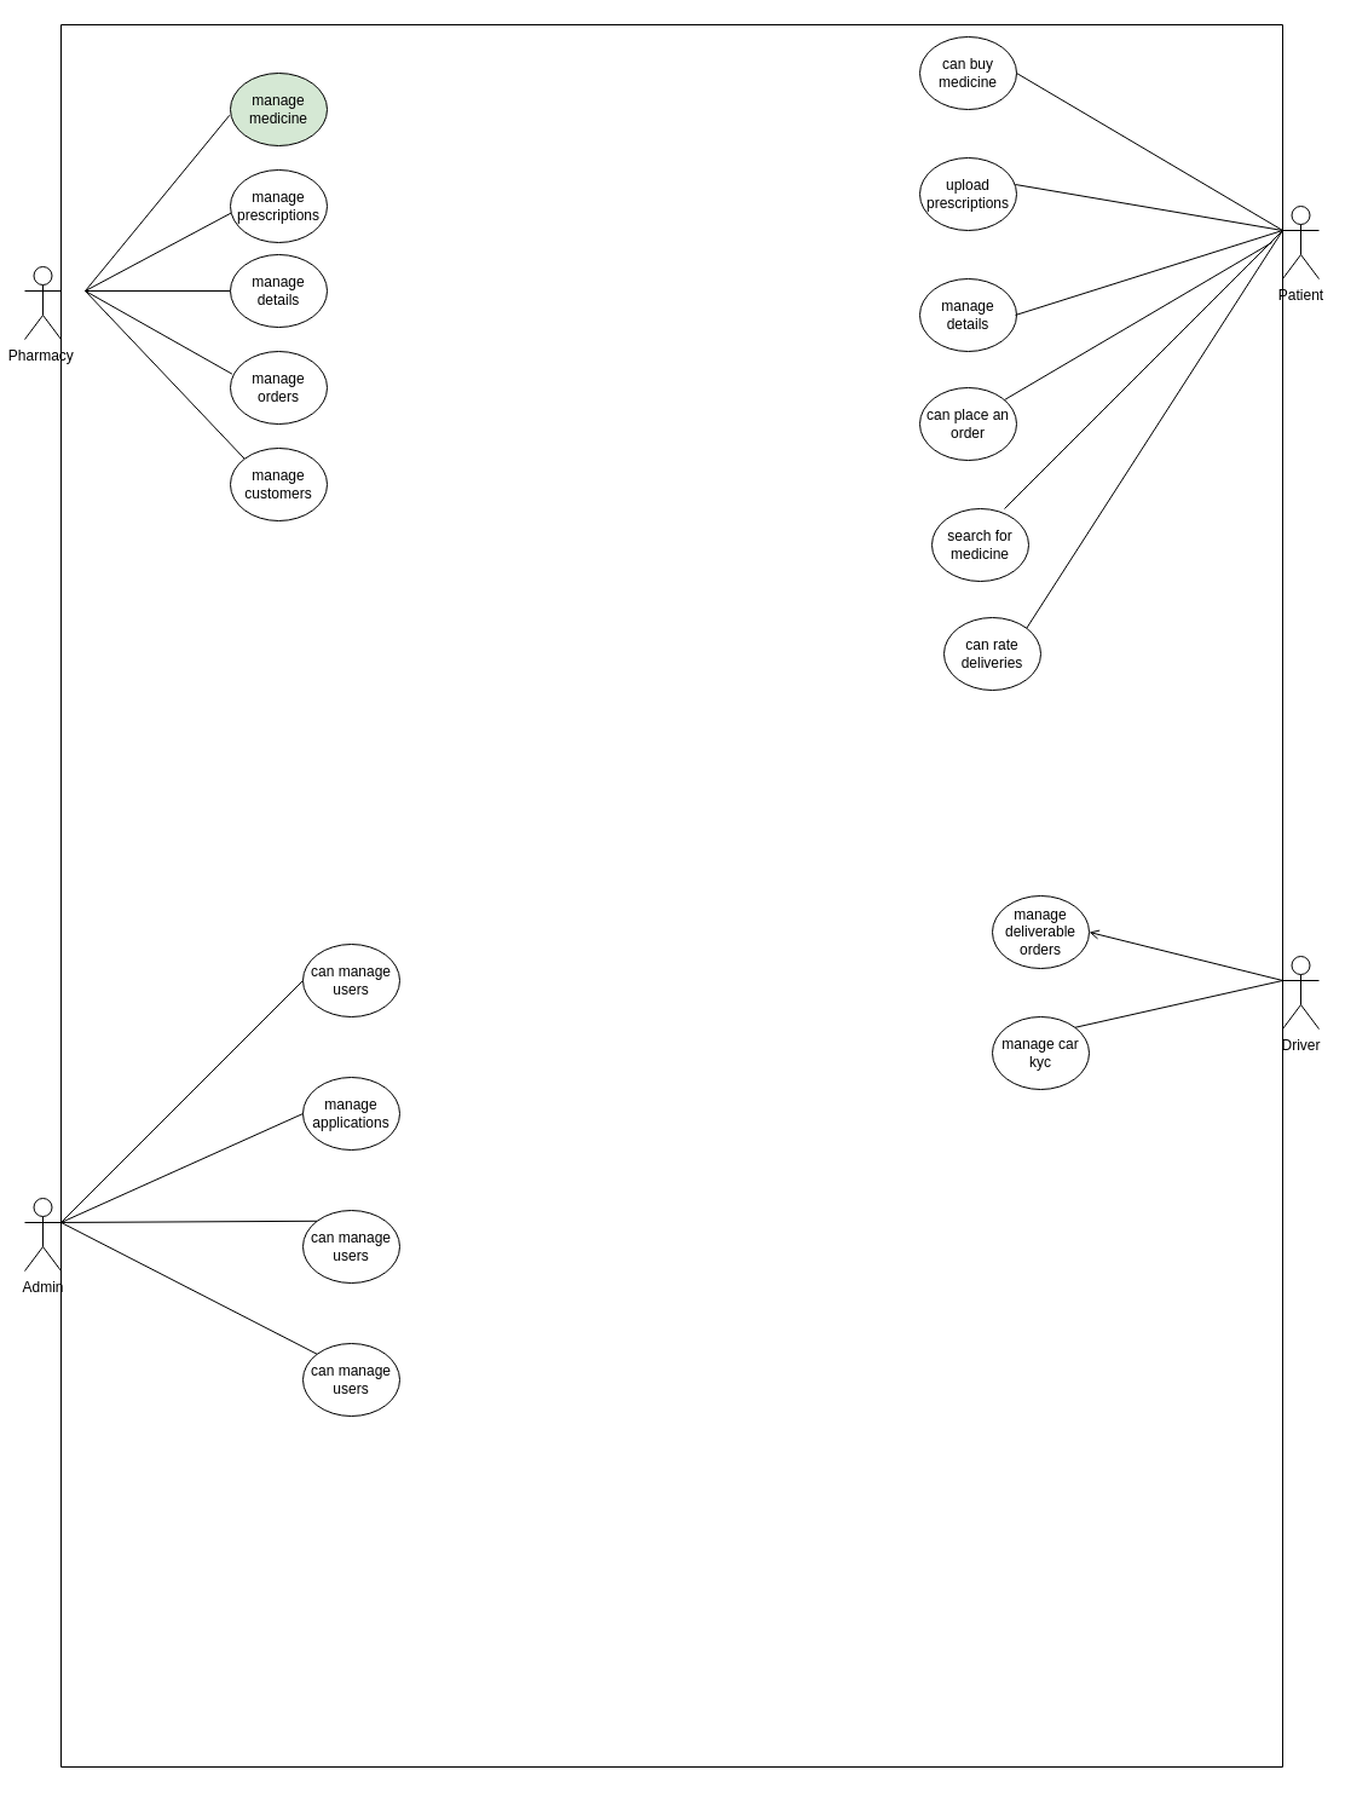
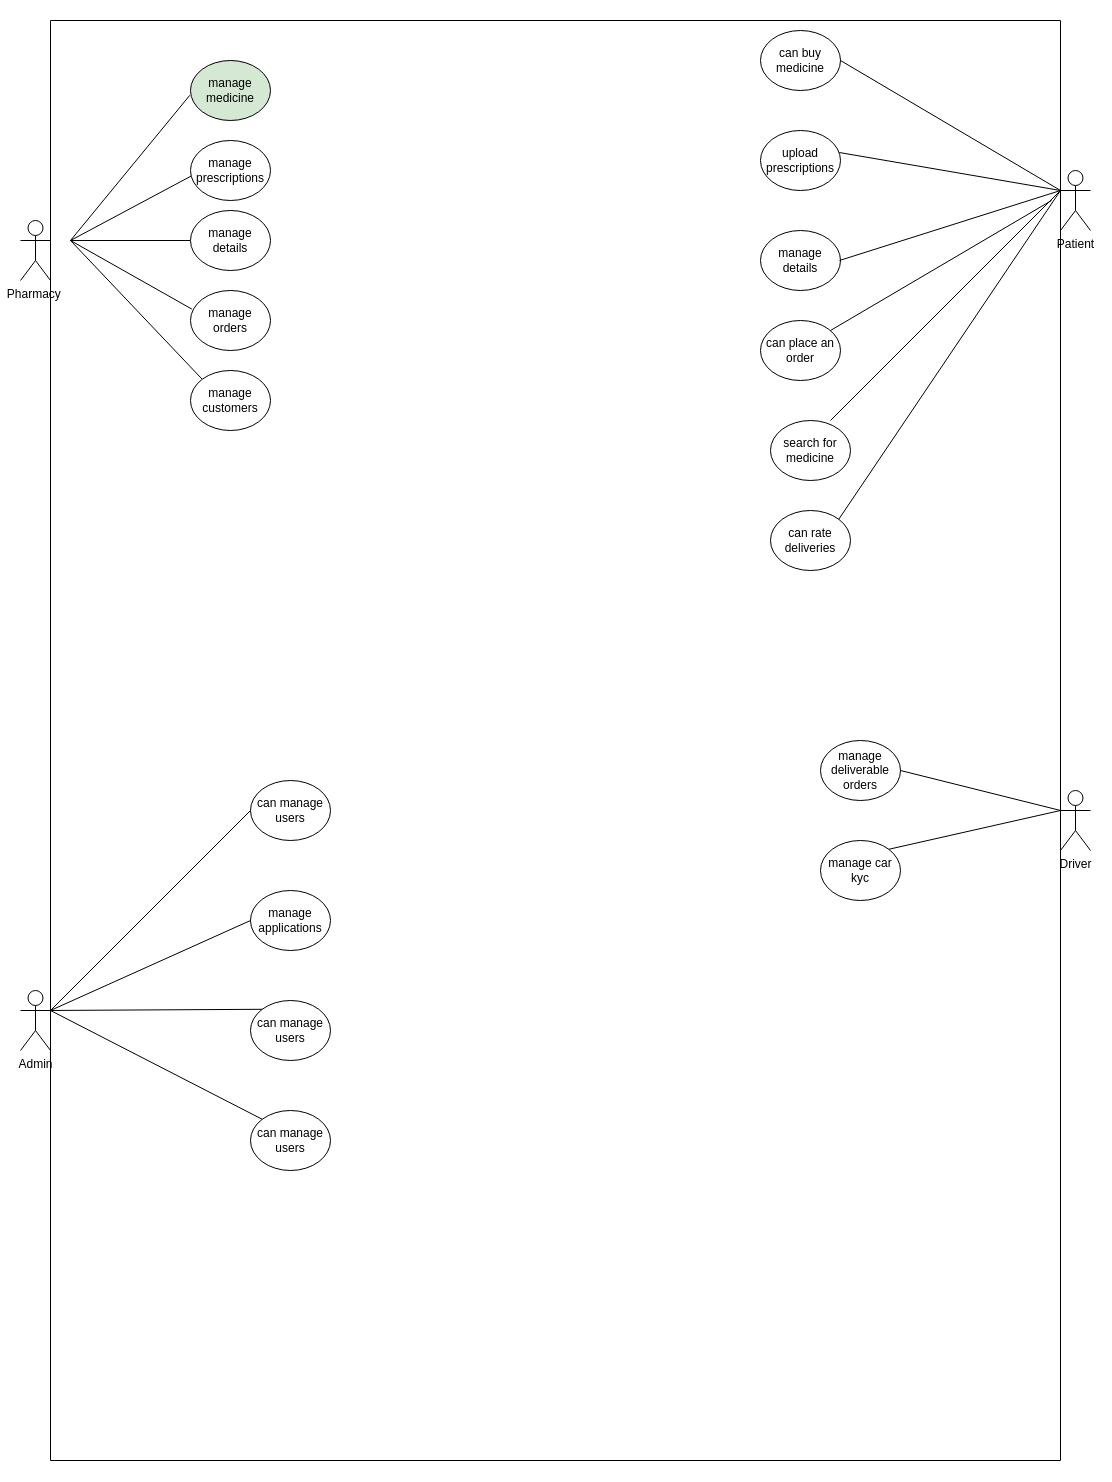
  <mxCell id="0" />
  <mxCell id="1" parent="0" />
  <mxCell id="2" value="Pharmacy&amp;nbsp;" style="shape=umlActor;verticalLabelPosition=bottom;verticalAlign=top;html=1;outlineConnect=0;" vertex="1" parent="1"><mxGeometry x="20" y="220" width="30" height="60" as="geometry" /></mxCell>
  <mxCell id="3" value="Patient" style="shape=umlActor;verticalLabelPosition=bottom;verticalAlign=top;html=1;outlineConnect=0;" vertex="1" parent="1"><mxGeometry x="1060" y="170" width="30" height="60" as="geometry" /></mxCell>
  <mxCell id="4" value="Admin" style="shape=umlActor;verticalLabelPosition=bottom;verticalAlign=top;html=1;outlineConnect=0;" vertex="1" parent="1"><mxGeometry x="20" y="990" width="30" height="60" as="geometry" /></mxCell>
  <mxCell id="5" value="" style="endArrow=none;html=1;rounded=0;entryX=-0.009;entryY=0.58;entryDx=0;entryDy=0;entryPerimeter=0;" edge="1" parent="1" target="36"><mxGeometry width="50" height="50" relative="1" as="geometry"><mxPoint x="70" y="240" as="sourcePoint" /><mxPoint x="120" y="190" as="targetPoint" /></mxGeometry></mxCell>
  <mxCell id="6" value="" style="endArrow=none;html=1;rounded=0;entryX=0.017;entryY=0.586;entryDx=0;entryDy=0;entryPerimeter=0;" edge="1" parent="1" target="37"><mxGeometry width="50" height="50" relative="1" as="geometry"><mxPoint x="70" y="240" as="sourcePoint" /><mxPoint x="120" y="190" as="targetPoint" /></mxGeometry></mxCell>
  <mxCell id="7" value="" style="endArrow=none;html=1;rounded=0;entryX=0;entryY=0.5;entryDx=0;entryDy=0;" edge="1" parent="1" target="38"><mxGeometry width="50" height="50" relative="1" as="geometry"><mxPoint x="70" y="240" as="sourcePoint" /><mxPoint x="120" y="190" as="targetPoint" /></mxGeometry></mxCell>
  <mxCell id="8" value="" style="endArrow=none;html=1;rounded=0;entryX=0.017;entryY=0.31;entryDx=0;entryDy=0;entryPerimeter=0;" edge="1" parent="1" target="39"><mxGeometry width="50" height="50" relative="1" as="geometry"><mxPoint x="70" y="240" as="sourcePoint" /><mxPoint x="120" y="190" as="targetPoint" /></mxGeometry></mxCell>
  <mxCell id="9" value="" style="endArrow=none;html=1;rounded=0;entryX=0;entryY=0;entryDx=0;entryDy=0;" edge="1" parent="1" target="40"><mxGeometry width="50" height="50" relative="1" as="geometry"><mxPoint x="70" y="240" as="sourcePoint" /><mxPoint x="120" y="190" as="targetPoint" /></mxGeometry></mxCell>
  <mxCell id="10" value="can buy medicine" style="ellipse;whiteSpace=wrap;html=1;" vertex="1" parent="1"><mxGeometry x="760" y="30" width="80" height="60" as="geometry" /></mxCell>
  <mxCell id="11" value="upload prescriptions" style="ellipse;whiteSpace=wrap;html=1;" vertex="1" parent="1"><mxGeometry x="760" y="130" width="80" height="60" as="geometry" /></mxCell>
  <mxCell id="12" value="manage details" style="ellipse;whiteSpace=wrap;html=1;" vertex="1" parent="1"><mxGeometry x="760" y="230" width="80" height="60" as="geometry" /></mxCell>
  <mxCell id="13" value="can place an order" style="ellipse;whiteSpace=wrap;html=1;" vertex="1" parent="1"><mxGeometry x="760" y="320" width="80" height="60" as="geometry" /></mxCell>
  <mxCell id="14" value="search for medicine" style="ellipse;whiteSpace=wrap;html=1;" vertex="1" parent="1"><mxGeometry x="770" y="420" width="80" height="60" as="geometry" /></mxCell>
  <mxCell id="15" value="" style="endArrow=none;html=1;rounded=0;exitX=0;exitY=0.333;exitDx=0;exitDy=0;exitPerimeter=0;entryX=1;entryY=0.5;entryDx=0;entryDy=0;" edge="1" parent="1" source="3" target="10"><mxGeometry width="50" height="50" relative="1" as="geometry"><mxPoint x="820" y="100" as="sourcePoint" /><mxPoint x="710" y="220" as="targetPoint" /></mxGeometry></mxCell>
  <mxCell id="16" value="" style="endArrow=none;html=1;rounded=0;entryX=0.986;entryY=0.367;entryDx=0;entryDy=0;entryPerimeter=0;" edge="1" parent="1" target="11"><mxGeometry width="50" height="50" relative="1" as="geometry"><mxPoint x="1060" y="190" as="sourcePoint" /><mxPoint x="840" y="155" as="targetPoint" /></mxGeometry></mxCell>
  <mxCell id="17" value="" style="endArrow=none;html=1;rounded=0;entryX=0.986;entryY=0.367;entryDx=0;entryDy=0;entryPerimeter=0;" edge="1" parent="1"><mxGeometry width="50" height="50" relative="1" as="geometry"><mxPoint x="1060" y="190" as="sourcePoint" /><mxPoint x="839" y="259.98" as="targetPoint" /></mxGeometry></mxCell>
  <mxCell id="18" value="" style="endArrow=none;html=1;rounded=0;entryX=0.986;entryY=0.367;entryDx=0;entryDy=0;entryPerimeter=0;" edge="1" parent="1"><mxGeometry width="50" height="50" relative="1" as="geometry"><mxPoint x="1051" y="200" as="sourcePoint" /><mxPoint x="830" y="330" as="targetPoint" /></mxGeometry></mxCell>
  <mxCell id="19" value="" style="endArrow=none;html=1;rounded=0;entryX=0.986;entryY=0.367;entryDx=0;entryDy=0;entryPerimeter=0;exitX=0;exitY=0.333;exitDx=0;exitDy=0;exitPerimeter=0;" edge="1" parent="1" source="3"><mxGeometry width="50" height="50" relative="1" as="geometry"><mxPoint x="1051" y="290" as="sourcePoint" /><mxPoint x="830" y="420" as="targetPoint" /></mxGeometry></mxCell>
  <mxCell id="20" value="Driver" style="shape=umlActor;verticalLabelPosition=bottom;verticalAlign=top;html=1;outlineConnect=0;" vertex="1" parent="1"><mxGeometry x="1060" y="790" width="30" height="60" as="geometry" /></mxCell>
  <mxCell id="21" value="can manage users" style="ellipse;whiteSpace=wrap;html=1;" vertex="1" parent="1"><mxGeometry x="250" y="780" width="80" height="60" as="geometry" /></mxCell>
  <mxCell id="22" value="manage applications" style="ellipse;whiteSpace=wrap;html=1;" vertex="1" parent="1"><mxGeometry x="250" y="890" width="80" height="60" as="geometry" /></mxCell>
  <mxCell id="23" value="can manage users" style="ellipse;whiteSpace=wrap;html=1;" vertex="1" parent="1"><mxGeometry x="250" y="1000" width="80" height="60" as="geometry" /></mxCell>
  <mxCell id="24" value="can manage users" style="ellipse;whiteSpace=wrap;html=1;" vertex="1" parent="1"><mxGeometry x="250" y="1110" width="80" height="60" as="geometry" /></mxCell>
  <mxCell id="25" value="" style="endArrow=none;html=1;rounded=0;exitX=1;exitY=0.333;exitDx=0;exitDy=0;exitPerimeter=0;entryX=0;entryY=0.5;entryDx=0;entryDy=0;" edge="1" parent="1" source="4" target="21"><mxGeometry width="50" height="50" relative="1" as="geometry"><mxPoint x="100" y="970" as="sourcePoint" /><mxPoint x="150" y="920" as="targetPoint" /></mxGeometry></mxCell>
  <mxCell id="26" value="" style="endArrow=none;html=1;rounded=0;exitX=1;exitY=0.333;exitDx=0;exitDy=0;exitPerimeter=0;entryX=0;entryY=0.5;entryDx=0;entryDy=0;" edge="1" parent="1" source="4" target="22"><mxGeometry width="50" height="50" relative="1" as="geometry"><mxPoint x="240" y="970" as="sourcePoint" /><mxPoint x="250" y="930" as="targetPoint" /></mxGeometry></mxCell>
  <mxCell id="27" value="" style="endArrow=none;html=1;rounded=0;exitX=1;exitY=0.333;exitDx=0;exitDy=0;exitPerimeter=0;entryX=0;entryY=0;entryDx=0;entryDy=0;" edge="1" parent="1" source="4" target="23"><mxGeometry width="50" height="50" relative="1" as="geometry"><mxPoint x="140" y="1020" as="sourcePoint" /><mxPoint x="190" y="970" as="targetPoint" /></mxGeometry></mxCell>
  <mxCell id="28" value="" style="endArrow=none;html=1;rounded=0;entryX=0;entryY=0;entryDx=0;entryDy=0;exitX=1;exitY=0.333;exitDx=0;exitDy=0;exitPerimeter=0;" edge="1" parent="1" source="4" target="24"><mxGeometry width="50" height="50" relative="1" as="geometry"><mxPoint x="240" y="970" as="sourcePoint" /><mxPoint x="290" y="920" as="targetPoint" /></mxGeometry></mxCell>
  <mxCell id="29" value="manage deliverable orders" style="ellipse;whiteSpace=wrap;html=1;" vertex="1" parent="1"><mxGeometry x="820" y="740" width="80" height="60" as="geometry" /></mxCell>
- <mxCell id="30" value="can rate deliveries" style="ellipse;whiteSpace=wrap;html=1;" vertex="1" parent="1"><mxGeometry x="780" y="510" width="80" height="60" as="geometry" /></mxCell>
+ <mxCell id="30" value="can rate deliveries" style="ellipse;whiteSpace=wrap;html=1;" vertex="1" parent="1"><mxGeometry x="770" y="510" width="80" height="60" as="geometry" /></mxCell>
  <mxCell id="31" value="" style="endArrow=none;html=1;rounded=0;entryX=1;entryY=0;entryDx=0;entryDy=0;exitX=0;exitY=0.333;exitDx=0;exitDy=0;exitPerimeter=0;" edge="1" parent="1" source="3" target="30"><mxGeometry width="50" height="50" relative="1" as="geometry"><mxPoint x="540" y="650" as="sourcePoint" /><mxPoint x="590" y="600" as="targetPoint" /></mxGeometry></mxCell>
- <mxCell id="32" value="" style="endArrow=open;html=1;rounded=0;entryX=1;entryY=0.5;entryDx=0;entryDy=0;exitX=0;exitY=0.333;exitDx=0;exitDy=0;exitPerimeter=0;" edge="1" parent="1" source="20" target="29"><mxGeometry width="50" height="50" relative="1" as="geometry"><mxPoint x="500" y="840" as="sourcePoint" /><mxPoint x="550" y="790" as="targetPoint" /></mxGeometry></mxCell>
+ <mxCell id="32" value="" style="endArrow=none;html=1;rounded=0;entryX=1;entryY=0.5;entryDx=0;entryDy=0;exitX=0;exitY=0.333;exitDx=0;exitDy=0;exitPerimeter=0;" edge="1" parent="1" source="20" target="29"><mxGeometry width="50" height="50" relative="1" as="geometry"><mxPoint x="500" y="840" as="sourcePoint" /><mxPoint x="550" y="790" as="targetPoint" /></mxGeometry></mxCell>
  <mxCell id="33" value="manage car kyc" style="ellipse;whiteSpace=wrap;html=1;" vertex="1" parent="1"><mxGeometry x="820" y="840" width="80" height="60" as="geometry" /></mxCell>
  <mxCell id="34" value="" style="endArrow=none;html=1;rounded=0;entryX=1;entryY=0;entryDx=0;entryDy=0;" edge="1" parent="1" target="33"><mxGeometry width="50" height="50" relative="1" as="geometry"><mxPoint x="1060" y="810" as="sourcePoint" /><mxPoint x="550" y="790" as="targetPoint" /></mxGeometry></mxCell>
  <mxCell id="35" value="" style="swimlane;startSize=0;" vertex="1" parent="1"><mxGeometry x="50" y="20" width="1010" height="1440" as="geometry" /></mxCell>
  <mxCell id="36" value="manage medicine" style="ellipse;whiteSpace=wrap;html=1;fillColor=#d5e8d4;" vertex="1" parent="35"><mxGeometry x="140" y="40" width="80" height="60" as="geometry" /></mxCell>
  <mxCell id="37" value="manage prescriptions" style="ellipse;whiteSpace=wrap;html=1;" vertex="1" parent="35"><mxGeometry x="140" y="120" width="80" height="60" as="geometry" /></mxCell>
  <mxCell id="38" value="manage details" style="ellipse;whiteSpace=wrap;html=1;" vertex="1" parent="35"><mxGeometry x="140" y="190" width="80" height="60" as="geometry" /></mxCell>
  <mxCell id="39" value="manage orders" style="ellipse;whiteSpace=wrap;html=1;" vertex="1" parent="35"><mxGeometry x="140" y="270" width="80" height="60" as="geometry" /></mxCell>
  <mxCell id="40" value="manage customers" style="ellipse;whiteSpace=wrap;html=1;" vertex="1" parent="35"><mxGeometry x="140" y="350" width="80" height="60" as="geometry" /></mxCell>
